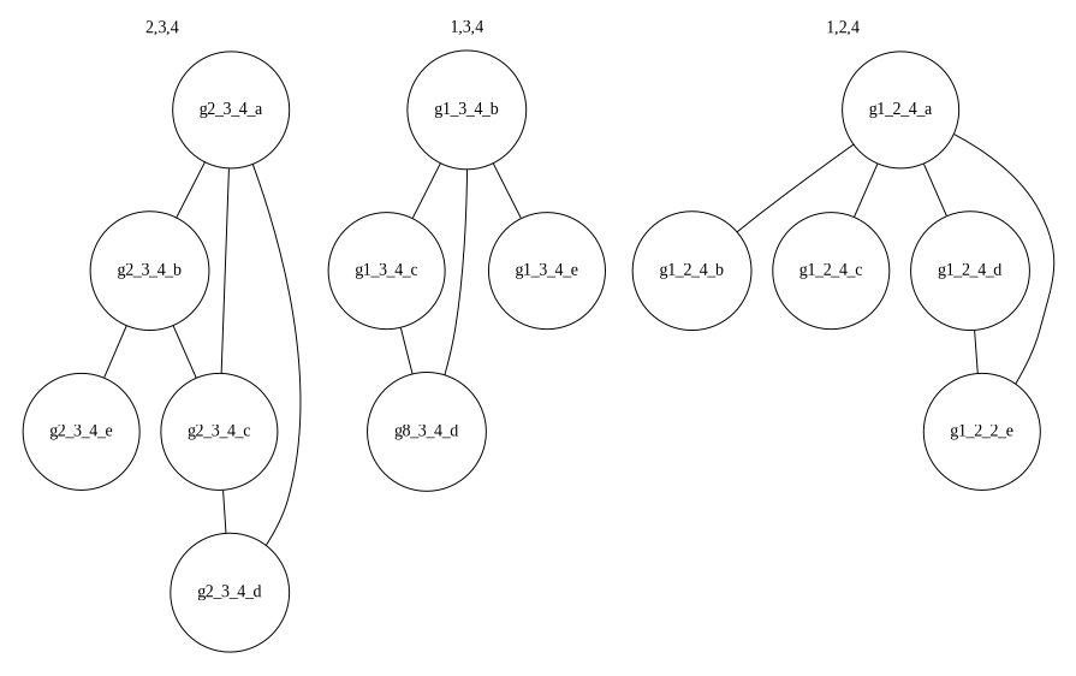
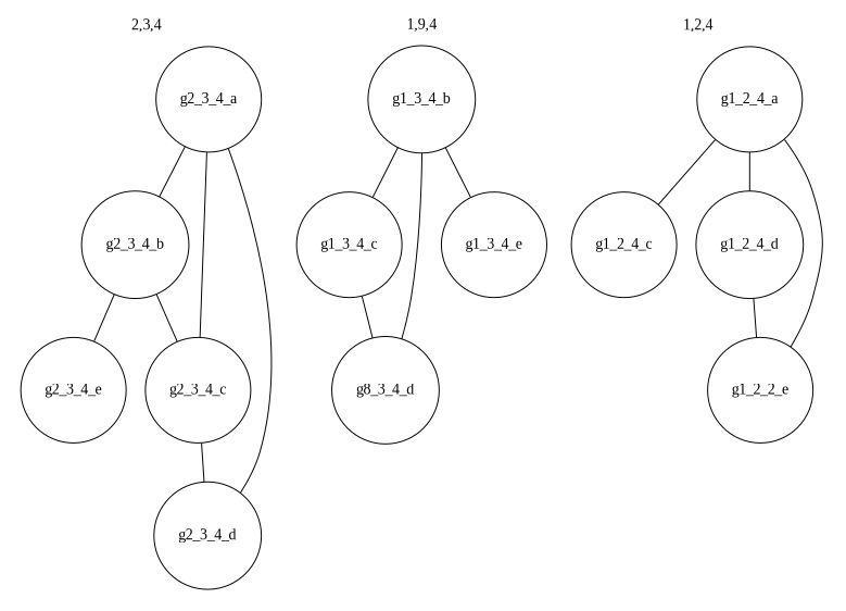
  graph {
    color=white
    fontname="Liberation Serif"
    labelloc=c
    style=filled
    node [fontname="Liberation Serif" shape=circle]
    edge [fontname="Liberation Serif"]
    g2_3_4_a [height=0.1 width=0.1]
    g2_3_4_b [height=0.1 width=0.1]
    g2_3_4_c [height=0.1 width=0.1]
    g2_3_4_d [height=0.1 width=0.1]
    g2_3_4_e [height=0.1 width=0.1]
    g1_3_4_b [height=0.1 width=0.1]
    g1_3_4_c [height=0.1 width=0.1]
    n8 [height=0.1 label=g8_3_4_d width=0.1]
    g1_3_4_e [height=0.1 width=0.1]
    g1_2_4_a [height=0.1 width=0.1]
-   g1_2_4_b [height=0.1 width=0.1]
    g1_2_4_c [height=0.1 width=0.1]
    g1_2_4_d [height=0.1 width=0.1]
    n14 [height=0.1 label=g1_2_2_e width=0.1]
    subgraph cluster_1 {
      label="2,3,4"
      g2_3_4_a
      g2_3_4_b
      g2_3_4_c
      g2_3_4_d
      g2_3_4_e
    }
    subgraph cluster_2 {
-     label="1,3,4"
+     label="1,9,4"
      g1_3_4_b
      g1_3_4_c
      n8
      g1_3_4_e
    }
    subgraph cluster_3 {
      label="1,2,4"
      g1_2_4_a
-     g1_2_4_b
      g1_2_4_c
      g1_2_4_d
      n14
    }
    g2_3_4_a -- g2_3_4_b
    g2_3_4_a -- g2_3_4_c
    g2_3_4_a -- g2_3_4_d
    g2_3_4_b -- g2_3_4_c
    g2_3_4_b -- g2_3_4_e
    g2_3_4_c -- g2_3_4_d
    g1_3_4_b -- g1_3_4_c
    g1_3_4_b -- n8
    g1_3_4_b -- g1_3_4_e
    g1_3_4_c -- n8
-   g1_2_4_a -- g1_2_4_b
    g1_2_4_a -- g1_2_4_c
    g1_2_4_a -- g1_2_4_d
    g1_2_4_a -- n14
    g1_2_4_d -- n14
  }
